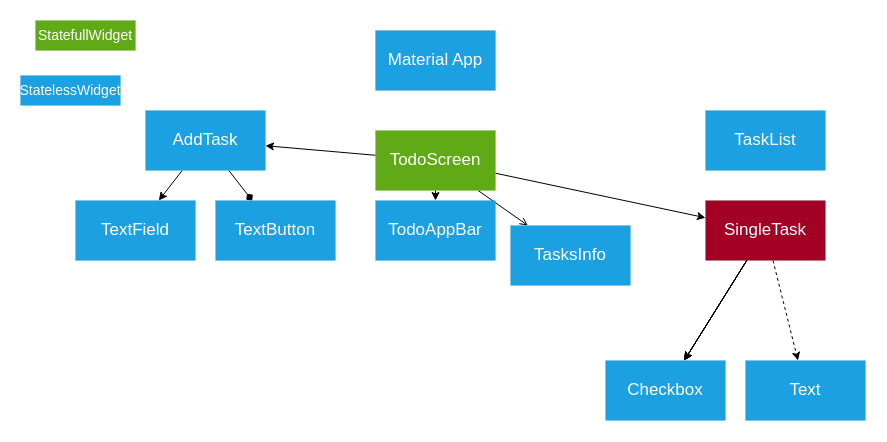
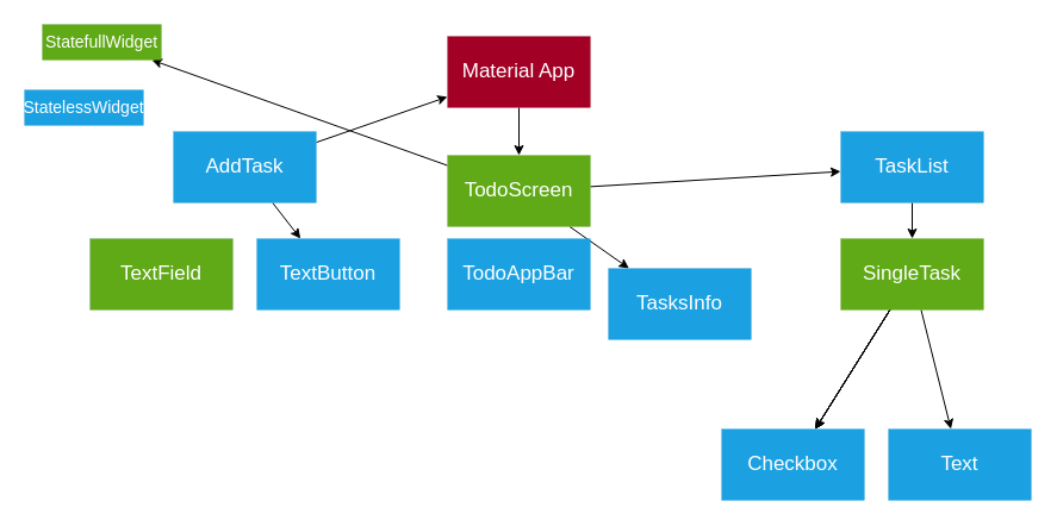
  <mxCell id="0" />
  <mxCell id="1" parent="0" />
- <mxCell id="3" value="&lt;font style=&quot;font-size: 17px;&quot;&gt;Material App&lt;/font&gt;" style="rounded=0;whiteSpace=wrap;html=1;strokeWidth=0;fillColor=#1ba1e2;fontColor=#ffffff;strokeColor=#6F0000;" parent="1" vertex="1"><mxGeometry x="375" y="30" width="120" height="60" as="geometry" /></mxCell>
- <mxCell id="4" value="" style="edgeStyle=none;html=1;fontSize=17;" parent="1" source="8" target="11" edge="1"><mxGeometry relative="1" as="geometry" /></mxCell>
- <mxCell id="5" value="" style="edgeStyle=none;html=1;fontSize=17;" parent="1" source="8" target="22" edge="1"><mxGeometry relative="1" as="geometry" /></mxCell>
- <mxCell id="6" value="" style="edgeStyle=none;html=1;fontSize=17;endArrow=open;" parent="1" source="8" target="25" edge="1"><mxGeometry relative="1" as="geometry" /></mxCell>
- <mxCell id="7" value="" style="edgeStyle=none;html=1;fontSize=14;" parent="1" source="8" target="28" edge="1"><mxGeometry relative="1" as="geometry" /></mxCell>
+ <mxCell id="2" value="" style="edgeStyle=none;html=1;fontSize=17;" parent="1" source="3" target="8" edge="1"><mxGeometry relative="1" as="geometry" /></mxCell>
+ <mxCell id="3" value="&lt;font style=&quot;font-size: 17px;&quot;&gt;Material App&lt;/font&gt;" style="rounded=0;whiteSpace=wrap;html=1;strokeWidth=0;fillColor=#a20025;fontColor=#ffffff;strokeColor=#6F0000;" parent="1" vertex="1"><mxGeometry x="375" y="30" width="120" height="60" as="geometry" /></mxCell>
+ <mxCell id="4" value="" style="edgeStyle=none;html=1;fontSize=17;" parent="1" source="8" target="26" edge="1"><mxGeometry relative="1" as="geometry" /></mxCell>
+ <mxCell id="5" value="" style="edgeStyle=none;html=1;fontSize=17;" parent="1" source="8" target="15" edge="1"><mxGeometry relative="1" as="geometry" /></mxCell>
+ <mxCell id="6" value="" style="edgeStyle=none;html=1;fontSize=17;" parent="1" source="8" target="25" edge="1"><mxGeometry relative="1" as="geometry" /></mxCell>
  <mxCell id="8" value="&lt;font style=&quot;font-size: 17px;&quot;&gt;TodoScreen&lt;/font&gt;" style="rounded=0;whiteSpace=wrap;html=1;fillColor=#60a917;fontColor=#ffffff;strokeColor=#2D7600;strokeWidth=0;" parent="1" vertex="1"><mxGeometry x="375" y="130" width="120" height="60" as="geometry" /></mxCell>
- <mxCell id="9" value="" style="edgeStyle=none;html=1;fontSize=17;" parent="1" source="11" target="12" edge="1"><mxGeometry relative="1" as="geometry" /></mxCell>
- <mxCell id="10" value="" style="edgeStyle=none;html=1;fontSize=17;endArrow=diamond;" parent="1" source="11" target="13" edge="1"><mxGeometry relative="1" as="geometry" /></mxCell>
+ <mxCell id="9" value="" style="edgeStyle=none;html=1;fontSize=17;" parent="1" source="11" target="3" edge="1"><mxGeometry relative="1" as="geometry" /></mxCell>
+ <mxCell id="10" value="" style="edgeStyle=none;html=1;fontSize=17;" parent="1" source="11" target="13" edge="1"><mxGeometry relative="1" as="geometry" /></mxCell>
  <mxCell id="11" value="&lt;font style=&quot;font-size: 17px;&quot;&gt;AddTask&lt;/font&gt;" style="rounded=0;whiteSpace=wrap;html=1;fillColor=#1ba1e2;fontColor=#ffffff;strokeColor=#006EAF;strokeWidth=0;" parent="1" vertex="1"><mxGeometry x="145" y="110" width="120" height="60" as="geometry" /></mxCell>
- <mxCell id="12" value="&lt;span style=&quot;font-size: 17px;&quot;&gt;TextField&lt;/span&gt;" style="rounded=0;whiteSpace=wrap;html=1;fillColor=#1ba1e2;fontColor=#ffffff;strokeColor=#006EAF;strokeWidth=0;" parent="1" vertex="1"><mxGeometry x="75" y="200" width="120" height="60" as="geometry" /></mxCell>
+ <mxCell id="12" value="&lt;span style=&quot;font-size: 17px;&quot;&gt;TextField&lt;/span&gt;" style="rounded=0;whiteSpace=wrap;html=1;fillColor=#60a917;fontColor=#ffffff;strokeColor=#006EAF;strokeWidth=0;" parent="1" vertex="1"><mxGeometry x="75" y="200" width="120" height="60" as="geometry" /></mxCell>
  <mxCell id="13" value="&lt;font style=&quot;font-size: 17px;&quot;&gt;TextButton&lt;/font&gt;" style="rounded=0;whiteSpace=wrap;html=1;fillColor=#1ba1e2;fontColor=#ffffff;strokeColor=#006EAF;strokeWidth=0;" parent="1" vertex="1"><mxGeometry x="215" y="200" width="120" height="60" as="geometry" /></mxCell>
+ <mxCell id="14" value="" style="edgeStyle=none;html=1;fontSize=17;" parent="1" source="15" target="22" edge="1"><mxGeometry relative="1" as="geometry" /></mxCell>
  <mxCell id="15" value="&lt;font style=&quot;font-size: 17px;&quot;&gt;TaskList&lt;/font&gt;" style="rounded=0;whiteSpace=wrap;html=1;fillColor=#1ba1e2;fontColor=#ffffff;strokeColor=#006EAF;strokeWidth=0;" parent="1" vertex="1"><mxGeometry x="705" y="110" width="120" height="60" as="geometry" /></mxCell>
  <mxCell id="16" value="" style="edgeStyle=none;html=1;fontSize=17;" parent="1" source="22" target="23" edge="1"><mxGeometry relative="1" as="geometry" /></mxCell>
  <mxCell id="17" value="" style="edgeStyle=none;html=1;fontSize=17;" parent="1" source="22" target="23" edge="1"><mxGeometry relative="1" as="geometry" /></mxCell>
  <mxCell id="18" value="" style="edgeStyle=none;html=1;fontSize=17;" parent="1" source="22" target="23" edge="1"><mxGeometry relative="1" as="geometry" /></mxCell>
  <mxCell id="19" value="" style="edgeStyle=none;html=1;fontSize=17;" parent="1" source="22" target="23" edge="1"><mxGeometry relative="1" as="geometry" /></mxCell>
  <mxCell id="20" value="" style="edgeStyle=none;html=1;fontSize=17;" parent="1" source="22" target="23" edge="1"><mxGeometry relative="1" as="geometry" /></mxCell>
- <mxCell id="21" value="" style="edgeStyle=none;html=1;fontSize=17;dashed=1;" parent="1" source="22" target="24" edge="1"><mxGeometry relative="1" as="geometry" /></mxCell>
- <mxCell id="22" value="&lt;font style=&quot;font-size: 17px;&quot;&gt;SingleTask&lt;/font&gt;" style="rounded=0;whiteSpace=wrap;html=1;fillColor=#a20025;fontColor=#ffffff;strokeColor=#2D7600;strokeWidth=0;" parent="1" vertex="1"><mxGeometry x="705" y="200" width="120" height="60" as="geometry" /></mxCell>
+ <mxCell id="21" value="" style="edgeStyle=none;html=1;fontSize=17;" parent="1" source="22" target="24" edge="1"><mxGeometry relative="1" as="geometry" /></mxCell>
+ <mxCell id="22" value="&lt;font style=&quot;font-size: 17px;&quot;&gt;SingleTask&lt;/font&gt;" style="rounded=0;whiteSpace=wrap;html=1;fillColor=#60a917;fontColor=#ffffff;strokeColor=#2D7600;strokeWidth=0;" parent="1" vertex="1"><mxGeometry x="705" y="200" width="120" height="60" as="geometry" /></mxCell>
  <mxCell id="23" value="&lt;font style=&quot;font-size: 17px;&quot;&gt;Checkbox&lt;/font&gt;" style="rounded=0;whiteSpace=wrap;html=1;fillColor=#1ba1e2;fontColor=#ffffff;strokeColor=#006EAF;strokeWidth=0;dashed=1;" parent="1" vertex="1"><mxGeometry x="605" y="360" width="120" height="60" as="geometry" /></mxCell>
  <mxCell id="24" value="&lt;font style=&quot;font-size: 17px;&quot;&gt;Text&lt;/font&gt;" style="rounded=0;whiteSpace=wrap;html=1;fillColor=#1ba1e2;fontColor=#ffffff;strokeColor=#006EAF;strokeWidth=0;" parent="1" vertex="1"><mxGeometry x="745" y="360" width="120" height="60" as="geometry" /></mxCell>
  <mxCell id="25" value="&lt;font style=&quot;font-size: 17px;&quot;&gt;TasksInfo&lt;/font&gt;" style="rounded=0;whiteSpace=wrap;html=1;fillColor=#1ba1e2;fontColor=#ffffff;strokeColor=#006EAF;strokeWidth=0;" parent="1" vertex="1"><mxGeometry x="510" y="225" width="120" height="60" as="geometry" /></mxCell>
  <mxCell id="26" value="&lt;font style=&quot;font-size: 14px;&quot;&gt;StatefullWidget&lt;/font&gt;" style="rounded=0;whiteSpace=wrap;html=1;fillColor=#60a917;fontColor=#ffffff;strokeColor=#2D7600;strokeWidth=0;" parent="1" vertex="1"><mxGeometry width="100" height="30" as="geometry" x="35" y="20" /></mxCell>
  <mxCell id="27" value="&lt;font style=&quot;font-size: 14px;&quot;&gt;StatelessWidget&lt;/font&gt;" style="rounded=0;whiteSpace=wrap;html=1;fillColor=#1ba1e2;fontColor=#ffffff;strokeColor=#006EAF;strokeWidth=0;" parent="1" vertex="1"><mxGeometry x="20" y="75" width="100" height="30" as="geometry" /></mxCell>
- <mxCell id="28" value="&lt;font style=&quot;font-size: 17px;&quot;&gt;TodoAppBar&lt;/font&gt;" style="rounded=0;whiteSpace=wrap;html=1;fillColor=#1ba1e2;fontColor=#ffffff;strokeColor=#006EAF;strokeWidth=0;" parent="1" vertex="1"><mxGeometry x="375" y="200" width="120" height="60" as="geometry" /></mxCell>
+ <mxCell id="28" value="&lt;font style=&quot;font-size: 17px;&quot;&gt;TodoAppBar&lt;/font&gt;" style="rounded=0;whiteSpace=wrap;html=1;fillColor=#1ba1e2;fontColor=#ffffff;strokeColor=#006EAF;strokeWidth=0;dashed=1;" parent="1" vertex="1"><mxGeometry x="375" y="200" width="120" height="60" as="geometry" /></mxCell>
